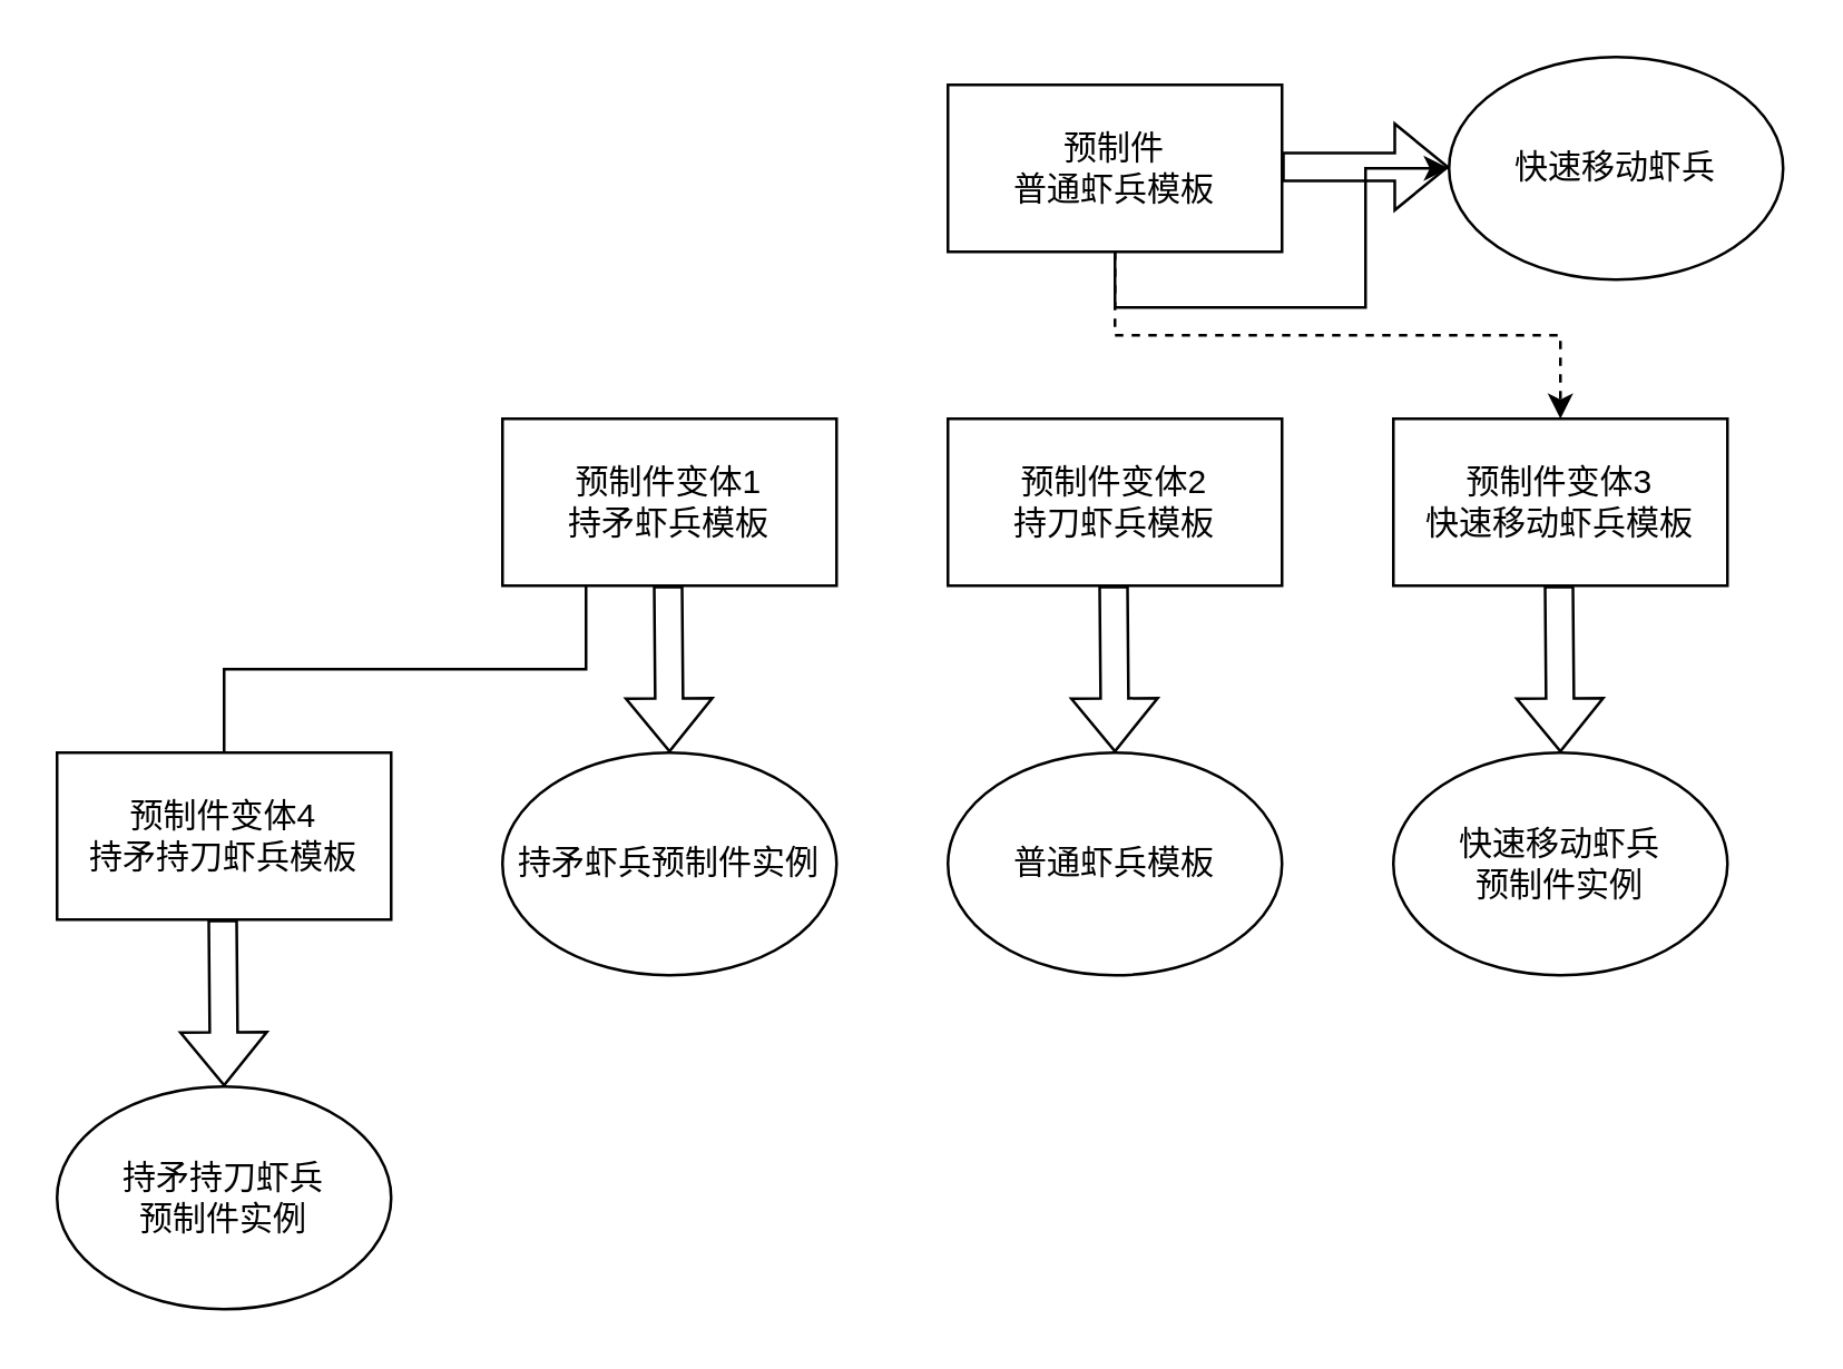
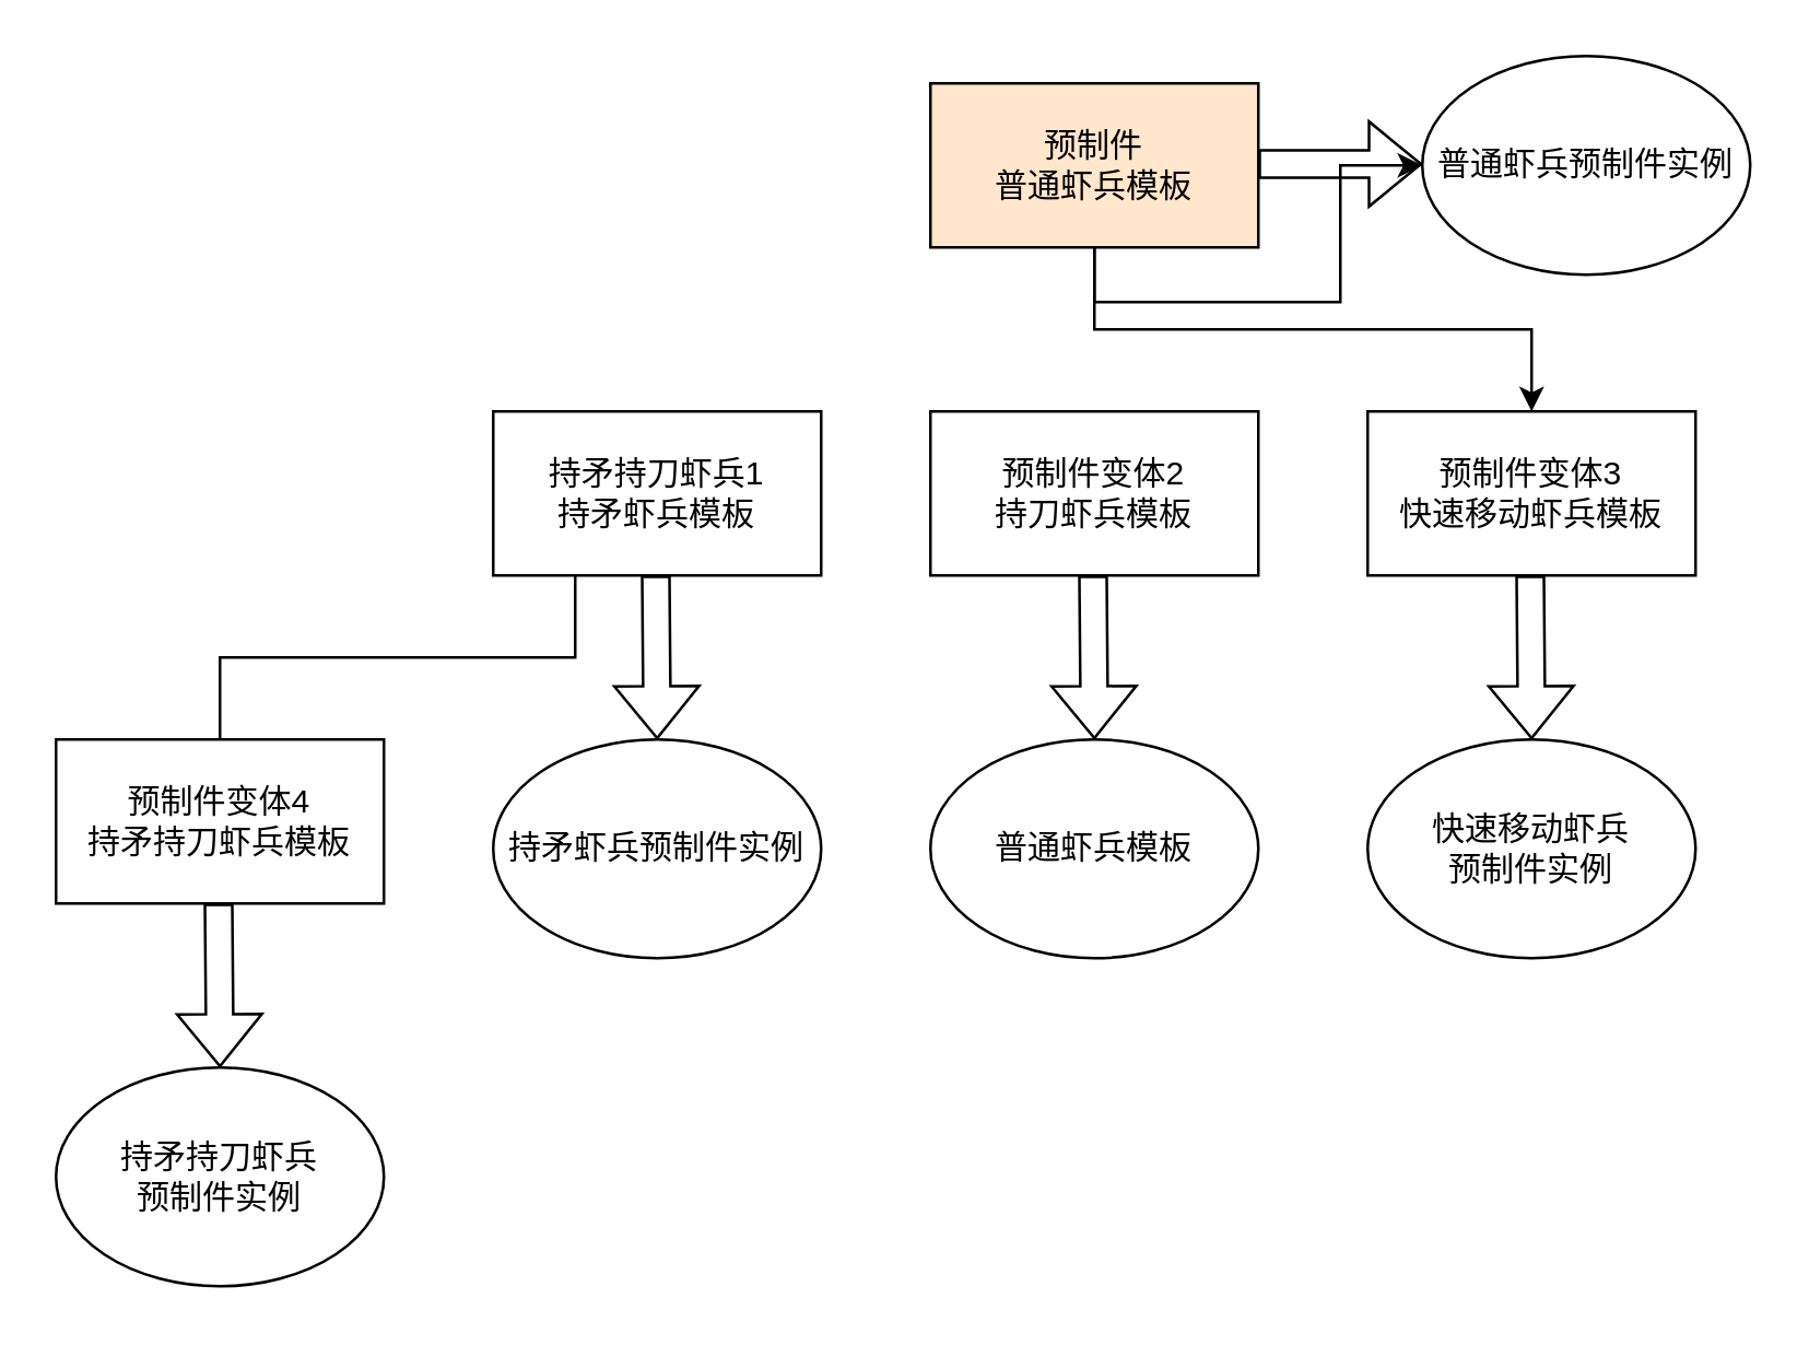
  <mxCell id="0" />
  <mxCell id="1" parent="0" />
  <mxCell id="2" style="edgeStyle=orthogonalEdgeStyle;rounded=0;orthogonalLoop=1;jettySize=auto;html=1;exitX=0.5;exitY=1;exitDx=0;exitDy=0;" edge="1" parent="1" source="4" target="6"><mxGeometry relative="1" as="geometry" /></mxCell>
- <mxCell id="3" style="edgeStyle=orthogonalEdgeStyle;rounded=0;orthogonalLoop=1;jettySize=auto;html=1;exitX=0.5;exitY=1;exitDx=0;exitDy=0;entryX=0.5;entryY=0;entryDx=0;entryDy=0;dashed=1;" edge="1" parent="1" source="4" target="7"><mxGeometry relative="1" as="geometry" /></mxCell>
- <mxCell id="4" value="预制件&lt;br&gt;普通虾兵模板" style="rounded=0;whiteSpace=wrap;html=1;" vertex="1" parent="1"><mxGeometry x="340" y="30" width="120" height="60" as="geometry" /></mxCell>
+ <mxCell id="3" style="edgeStyle=orthogonalEdgeStyle;rounded=0;orthogonalLoop=1;jettySize=auto;html=1;exitX=0.5;exitY=1;exitDx=0;exitDy=0;entryX=0.5;entryY=0;entryDx=0;entryDy=0;" edge="1" parent="1" source="4" target="7"><mxGeometry relative="1" as="geometry" /></mxCell>
+ <mxCell id="4" value="预制件&lt;br&gt;普通虾兵模板" style="rounded=0;whiteSpace=wrap;html=1;fillColor=#ffe6cc;" vertex="1" parent="1"><mxGeometry x="340" y="30" width="120" height="60" as="geometry" /></mxCell>
  <mxCell id="5" value="" style="shape=flexArrow;endArrow=classic;html=1;rounded=0;" edge="1" parent="1"><mxGeometry width="50" height="50" relative="1" as="geometry"><mxPoint x="460" y="59.5" as="sourcePoint" /><mxPoint x="520" y="59.5" as="targetPoint" /></mxGeometry></mxCell>
- <mxCell id="6" value="快速移动虾兵" style="ellipse;whiteSpace=wrap;html=1;" vertex="1" parent="1"><mxGeometry x="520" y="20" width="120" height="80" as="geometry" /></mxCell>
+ <mxCell id="6" value="普通虾兵预制件实例" style="ellipse;whiteSpace=wrap;html=1;" vertex="1" parent="1"><mxGeometry x="520" y="20" width="120" height="80" as="geometry" /></mxCell>
  <mxCell id="7" value="预制件变体3&lt;br&gt;快速移动虾兵模板" style="rounded=0;whiteSpace=wrap;html=1;" vertex="1" parent="1"><mxGeometry x="500" y="150" width="120" height="60" as="geometry" /></mxCell>
  <mxCell id="8" value="预制件变体2&lt;br&gt;持刀虾兵模板" style="rounded=0;whiteSpace=wrap;html=1;" vertex="1" parent="1"><mxGeometry x="340" y="150" width="120" height="60" as="geometry" /></mxCell>
  <mxCell id="9" style="edgeStyle=orthogonalEdgeStyle;rounded=0;orthogonalLoop=1;jettySize=auto;html=1;exitX=0.25;exitY=1;exitDx=0;exitDy=0;entryX=0.5;entryY=0;entryDx=0;entryDy=0;endArrow=none;" edge="1" parent="1" source="10" target="17"><mxGeometry relative="1" as="geometry" /></mxCell>
- <mxCell id="10" value="预制件变体1&lt;br&gt;持矛虾兵模板" style="rounded=0;whiteSpace=wrap;html=1;" vertex="1" parent="1"><mxGeometry x="180" y="150" width="120" height="60" as="geometry" /></mxCell>
+ <mxCell id="10" value="持矛持刀虾兵1&lt;br&gt;持矛虾兵模板" style="rounded=0;whiteSpace=wrap;html=1;" vertex="1" parent="1"><mxGeometry x="180" y="150" width="120" height="60" as="geometry" /></mxCell>
  <mxCell id="11" value="快速移动虾兵&lt;br&gt;预制件实例" style="ellipse;whiteSpace=wrap;html=1;" vertex="1" parent="1"><mxGeometry x="500" y="270" width="120" height="80" as="geometry" /></mxCell>
  <mxCell id="12" value="普通虾兵模板" style="ellipse;whiteSpace=wrap;html=1;" vertex="1" parent="1"><mxGeometry x="340" y="270" width="120" height="80" as="geometry" /></mxCell>
  <mxCell id="13" value="持矛虾兵预制件实例" style="ellipse;whiteSpace=wrap;html=1;" vertex="1" parent="1"><mxGeometry x="180" y="270" width="120" height="80" as="geometry" /></mxCell>
  <mxCell id="14" value="" style="shape=flexArrow;endArrow=classic;html=1;rounded=0;" edge="1" parent="1"><mxGeometry width="50" height="50" relative="1" as="geometry"><mxPoint x="239.5" y="210" as="sourcePoint" /><mxPoint x="240" y="270" as="targetPoint" /></mxGeometry></mxCell>
  <mxCell id="15" value="" style="shape=flexArrow;endArrow=classic;html=1;rounded=0;" edge="1" parent="1"><mxGeometry width="50" height="50" relative="1" as="geometry"><mxPoint x="559.5" y="210" as="sourcePoint" /><mxPoint x="560" y="270" as="targetPoint" /></mxGeometry></mxCell>
  <mxCell id="16" value="" style="shape=flexArrow;endArrow=classic;html=1;rounded=0;" edge="1" parent="1"><mxGeometry width="50" height="50" relative="1" as="geometry"><mxPoint x="399.5" y="210" as="sourcePoint" /><mxPoint x="400" y="270" as="targetPoint" /></mxGeometry></mxCell>
  <mxCell id="17" value="预制件变体4&lt;br&gt;持矛持刀虾兵模板" style="rounded=0;whiteSpace=wrap;html=1;" vertex="1" parent="1"><mxGeometry x="20" y="270" width="120" height="60" as="geometry" /></mxCell>
  <mxCell id="18" value="持矛持刀虾兵&lt;br&gt;预制件实例" style="ellipse;whiteSpace=wrap;html=1;" vertex="1" parent="1"><mxGeometry x="20" y="390" width="120" height="80" as="geometry" /></mxCell>
  <mxCell id="19" value="" style="shape=flexArrow;endArrow=classic;html=1;rounded=0;" edge="1" parent="1"><mxGeometry width="50" height="50" relative="1" as="geometry"><mxPoint x="79.5" y="330" as="sourcePoint" /><mxPoint x="80" y="390" as="targetPoint" /></mxGeometry></mxCell>
